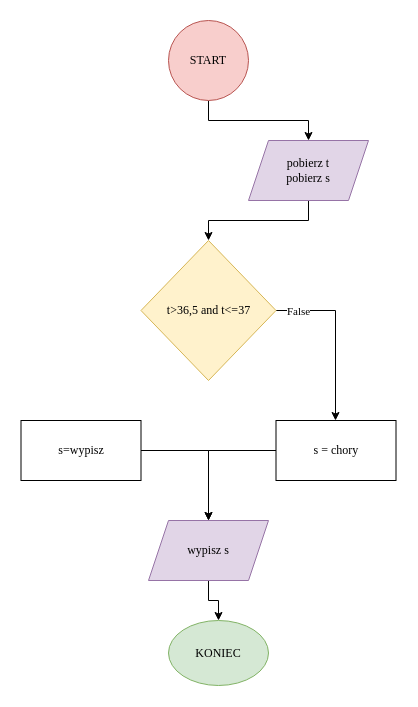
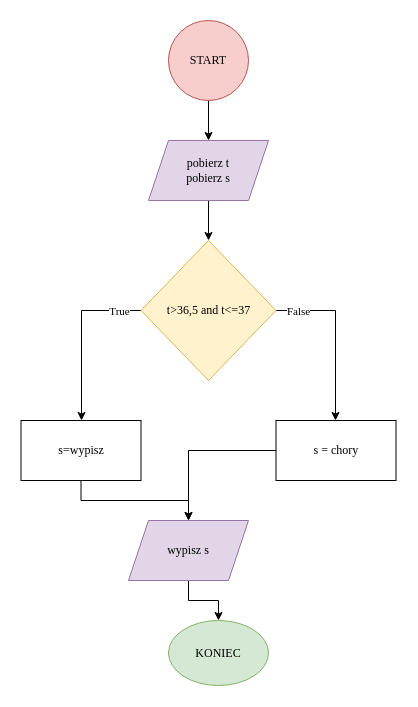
  <mxCell id="0" />
  <mxCell id="1" parent="0" />
  <mxCell id="2" value="" style="edgeStyle=orthogonalEdgeStyle;rounded=0;orthogonalLoop=1;jettySize=auto;html=1;fontFamily=Tahoma;" edge="1" parent="1" source="3" target="5"><mxGeometry relative="1" as="geometry" /></mxCell>
  <mxCell id="3" value="START" style="ellipse;whiteSpace=wrap;html=1;aspect=fixed;fontFamily=Verdana;fillColor=#f8cecc;strokeColor=#b85450;" vertex="1" parent="1"><mxGeometry x="168" y="20" width="80" height="80" as="geometry" /></mxCell>
  <mxCell id="4" value="" style="edgeStyle=orthogonalEdgeStyle;rounded=0;orthogonalLoop=1;jettySize=auto;html=1;fontFamily=Tahoma;" edge="1" parent="1" source="5" target="10"><mxGeometry relative="1" as="geometry" /></mxCell>
- <mxCell id="5" value="&lt;div&gt;&lt;font face=&quot;Tahoma&quot;&gt;pobierz t&lt;/font&gt;&lt;/div&gt;&lt;div&gt;&lt;font face=&quot;Tahoma&quot;&gt;pobierz s&lt;br&gt;&lt;/font&gt;&lt;/div&gt;" style="shape=parallelogram;perimeter=parallelogramPerimeter;whiteSpace=wrap;html=1;fixedSize=1;fontFamily=Verdana;fillColor=#e1d5e7;strokeColor=#9673a6;" vertex="1" parent="1"><mxGeometry x="248" y="140" width="120" height="60" as="geometry" /></mxCell>
+ <mxCell id="5" value="&lt;div&gt;&lt;font face=&quot;Tahoma&quot;&gt;pobierz t&lt;/font&gt;&lt;/div&gt;&lt;div&gt;&lt;font face=&quot;Tahoma&quot;&gt;pobierz s&lt;br&gt;&lt;/font&gt;&lt;/div&gt;" style="shape=parallelogram;perimeter=parallelogramPerimeter;whiteSpace=wrap;html=1;fixedSize=1;fontFamily=Verdana;fillColor=#e1d5e7;strokeColor=#9673a6;" vertex="1" parent="1"><mxGeometry x="148" y="140" width="120" height="60" as="geometry" /></mxCell>
  <mxCell id="6" value="" style="edgeStyle=orthogonalEdgeStyle;rounded=0;orthogonalLoop=1;jettySize=auto;html=1;fontFamily=Tahoma;" edge="1" parent="1" source="10" target="14"><mxGeometry relative="1" as="geometry"><Array as="points"><mxPoint x="335" y="310" /></Array></mxGeometry></mxCell>
  <mxCell id="7" value="False" style="edgeLabel;html=1;align=center;verticalAlign=middle;resizable=0;points=[];fontFamily=Tahoma;" vertex="1" connectable="0" parent="6"><mxGeometry x="-0.482" relative="1" as="geometry"><mxPoint x="-22" as="offset" /></mxGeometry></mxCell>
+ <mxCell id="8" value="" style="edgeStyle=orthogonalEdgeStyle;rounded=0;orthogonalLoop=1;jettySize=auto;html=1;fontFamily=Tahoma;" edge="1" parent="1" source="10" target="12"><mxGeometry relative="1" as="geometry"><Array as="points"><mxPoint x="81" y="310" /></Array></mxGeometry></mxCell>
+ <mxCell id="9" value="True" style="edgeLabel;html=1;align=center;verticalAlign=middle;resizable=0;points=[];fontFamily=Tahoma;" vertex="1" connectable="0" parent="8"><mxGeometry x="-0.531" y="-1" relative="1" as="geometry"><mxPoint x="18" y="1" as="offset" /></mxGeometry></mxCell>
  <mxCell id="10" value="&lt;font face=&quot;Tahoma&quot;&gt;t&amp;gt;36,5 and t&amp;lt;=37&lt;/font&gt;" style="rhombus;whiteSpace=wrap;html=1;fontFamily=Verdana;fillColor=#fff2cc;strokeColor=#d6b656;" vertex="1" parent="1"><mxGeometry x="140.5" y="240" width="135" height="140" as="geometry" /></mxCell>
  <mxCell id="11" style="edgeStyle=orthogonalEdgeStyle;rounded=0;orthogonalLoop=1;jettySize=auto;html=1;fontFamily=Tahoma;" edge="1" parent="1" source="12" target="17"><mxGeometry relative="1" as="geometry" /></mxCell>
  <mxCell id="12" value="&lt;font face=&quot;Tahoma&quot;&gt;s=wypisz&lt;/font&gt;" style="rounded=0;whiteSpace=wrap;html=1;fontFamily=Verdana;" vertex="1" parent="1"><mxGeometry x="20.5" y="420" width="120" height="60" as="geometry" /></mxCell>
  <mxCell id="13" style="edgeStyle=orthogonalEdgeStyle;rounded=0;orthogonalLoop=1;jettySize=auto;html=1;entryX=0.5;entryY=0;entryDx=0;entryDy=0;fontFamily=Tahoma;" edge="1" parent="1" source="14" target="17"><mxGeometry relative="1" as="geometry" /></mxCell>
  <mxCell id="14" value="&lt;font face=&quot;Tahoma&quot;&gt;s = chory&lt;/font&gt;" style="rounded=0;whiteSpace=wrap;html=1;fontFamily=Verdana;" vertex="1" parent="1"><mxGeometry x="275.5" y="420" width="120" height="60" as="geometry" /></mxCell>
  <mxCell id="15" value="KONIEC" style="ellipse;whiteSpace=wrap;html=1;aspect=fixed;fontFamily=Tahoma;fillColor=#d5e8d4;strokeColor=#82b366;" vertex="1" parent="1"><mxGeometry x="168" y="620" width="100" height="65" as="geometry" /></mxCell>
  <mxCell id="16" value="" style="edgeStyle=orthogonalEdgeStyle;rounded=0;orthogonalLoop=1;jettySize=auto;html=1;fontFamily=Tahoma;" edge="1" parent="1" source="17" target="15"><mxGeometry relative="1" as="geometry" /></mxCell>
- <mxCell id="17" value="wypisz s" style="shape=parallelogram;perimeter=parallelogramPerimeter;whiteSpace=wrap;html=1;fixedSize=1;fontFamily=Tahoma;fillColor=#e1d5e7;strokeColor=#9673a6;" vertex="1" parent="1"><mxGeometry x="148" y="520" width="120" height="60" as="geometry" /></mxCell>
+ <mxCell id="17" value="wypisz s" style="shape=parallelogram;perimeter=parallelogramPerimeter;whiteSpace=wrap;html=1;fixedSize=1;fontFamily=Tahoma;fillColor=#e1d5e7;strokeColor=#9673a6;" vertex="1" parent="1"><mxGeometry x="128" y="520" width="120" height="60" as="geometry" /></mxCell>
